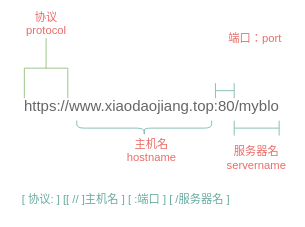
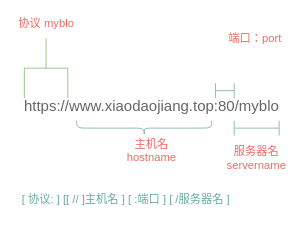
  <mxCell id="0" />
  <mxCell id="1" parent="0" />
  <mxCell id="2" value="https://www.xiaodaojiang.top:80/myblo" style="text;strokeColor=none;fillColor=none;align=center;verticalAlign=middle;whiteSpace=wrap;rounded=0;fontSize=20;fontFamily=Helvetica;fontColor=#666666;" vertex="1" parent="1"><mxGeometry x="182" y="130" width="40" height="20" as="geometry" /></mxCell>
  <mxCell id="3" value="" style="strokeWidth=1;html=1;shape=mxgraph.flowchart.annotation_2;align=left;labelPosition=right;pointerEvents=1;fontSize=20;direction=south;sketch=0;fillColor=#d5e8d4;strokeColor=#82b366;" vertex="1" parent="1"><mxGeometry x="32" y="50" width="58" height="80" as="geometry" /></mxCell>
- <mxCell id="4" value="协议 protocol" style="text;html=1;strokeColor=none;fillColor=none;align=center;verticalAlign=middle;whiteSpace=wrap;rounded=0;dashed=1;sketch=0;fontSize=15;fontColor=#EA6B66;" vertex="1" parent="1"><mxGeometry x="20.5" y="20" width="81" height="20" as="geometry" /></mxCell>
+ <mxCell id="4" value="协议 myblo" style="text;html=1;strokeColor=none;fillColor=none;align=center;verticalAlign=middle;whiteSpace=wrap;rounded=0;dashed=1;sketch=0;fontSize=15;fontColor=#EA6B66;" vertex="1" parent="1"><mxGeometry x="20.5" y="20" width="81" height="20" as="geometry" /></mxCell>
  <mxCell id="5" value="" style="shape=curlyBracket;whiteSpace=wrap;html=1;rounded=1;sketch=0;fontSize=20;direction=north;fillColor=#1ba1e2;fontColor=#ffffff;strokeWidth=1;strokeColor=#67AB9F;" vertex="1" parent="1"><mxGeometry x="102" y="160" width="180" height="20" as="geometry" /></mxCell>
  <mxCell id="6" value="主机名hostname" style="text;html=1;strokeColor=none;fillColor=none;align=center;verticalAlign=middle;whiteSpace=wrap;rounded=0;dashed=1;sketch=0;fontSize=15;fontColor=#EA6B66;" vertex="1" parent="1"><mxGeometry x="182" y="190" width="40" height="20" as="geometry" /></mxCell>
  <mxCell id="7" value="" style="shape=crossbar;whiteSpace=wrap;html=1;rounded=1;sketch=0;fontSize=15;fontColor=#ffffff;fillColor=#d80073;strokeWidth=1;strokeColor=#67AB9F;" vertex="1" parent="1"><mxGeometry x="287" y="110" width="25" height="20" as="geometry" /></mxCell>
  <mxCell id="8" value="&lt;span&gt;端口：port&lt;/span&gt;" style="text;html=1;strokeColor=none;fillColor=none;align=center;verticalAlign=middle;whiteSpace=wrap;rounded=0;dashed=1;sketch=0;fontSize=15;fontColor=#EA6B66;" vertex="1" parent="1"><mxGeometry x="294.5" y="40" width="90" height="20" as="geometry" /></mxCell>
  <mxCell id="9" value="" style="shape=crossbar;whiteSpace=wrap;html=1;rounded=1;sketch=0;strokeWidth=1;fontSize=15;fontColor=#EA6B66;strokeColor=#67AB9F;" vertex="1" parent="1"><mxGeometry x="312" y="160" width="60" height="20" as="geometry" /></mxCell>
  <mxCell id="10" value="服务器名servername" style="text;html=1;strokeColor=none;fillColor=none;align=center;verticalAlign=middle;whiteSpace=wrap;rounded=0;sketch=0;fontSize=15;fontColor=#EA6B66;" vertex="1" parent="1"><mxGeometry x="307" y="200" width="70" height="20" as="geometry" /></mxCell>
  <mxCell id="11" value="&lt;font color=&quot;#67ab9f&quot;&gt;[ 协议: ] [[ // ]主机名 ] [ :端口 ] [ /服务器名 ]&lt;/font&gt;" style="text;whiteSpace=wrap;html=1;fontSize=15;fontFamily=Helvetica;fontColor=#EA6B66;" vertex="1" parent="1"><mxGeometry x="27" y="250" width="300" height="30" as="geometry" /></mxCell>
